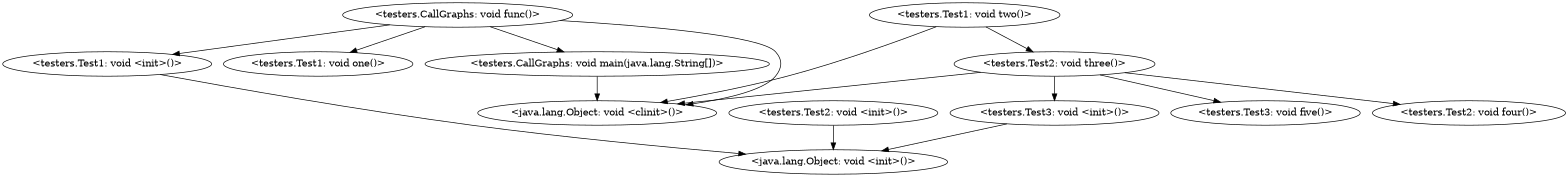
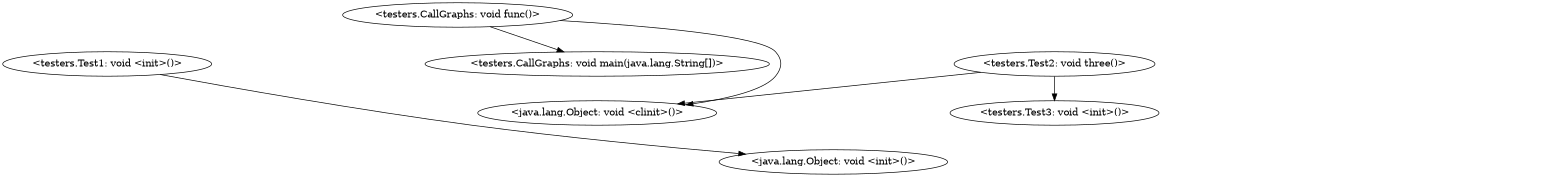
  digraph {
    "<testers.CallGraphs: void main(java.lang.String[])>"
    "<java.lang.Object: void <clinit>()>"
    "<testers.CallGraphs: void func()>"
    "<testers.Test1: void <init>()>"
-   "<testers.Test1: void one()>"
    "<java.lang.Object: void <init>()>"
-   "<testers.Test1: void two()>"
    "<testers.Test2: void three()>"
-   "<testers.Test2: void <init>()>"
    "<testers.Test3: void <init>()>"
-   "<testers.Test3: void five()>"
-   "<testers.Test2: void four()>"
-   "<testers.CallGraphs: void main(java.lang.String[])>" -> "<java.lang.Object: void <clinit>()>"
    "<testers.CallGraphs: void func()>" -> "<testers.CallGraphs: void main(java.lang.String[])>"
    "<testers.CallGraphs: void func()>" -> "<java.lang.Object: void <clinit>()>"
-   "<testers.CallGraphs: void func()>" -> "<testers.Test1: void <init>()>"
-   "<testers.CallGraphs: void func()>" -> "<testers.Test1: void one()>"
    "<testers.Test1: void <init>()>" -> "<java.lang.Object: void <init>()>"
-   "<testers.Test1: void two()>" -> "<java.lang.Object: void <clinit>()>"
-   "<testers.Test1: void two()>" -> "<testers.Test2: void three()>"
    "<testers.Test2: void three()>" -> "<java.lang.Object: void <clinit>()>"
    "<testers.Test2: void three()>" -> "<testers.Test3: void <init>()>"
-   "<testers.Test2: void three()>" -> "<testers.Test3: void five()>"
-   "<testers.Test2: void three()>" -> "<testers.Test2: void four()>"
-   "<testers.Test2: void <init>()>" -> "<java.lang.Object: void <init>()>"
-   "<testers.Test3: void <init>()>" -> "<java.lang.Object: void <init>()>"
  }
